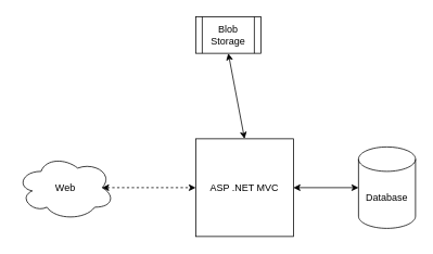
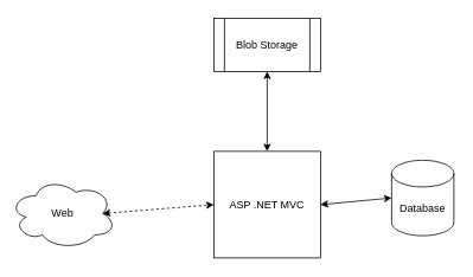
  <mxCell id="0" />
  <mxCell id="1" parent="0" />
  <mxCell id="2" value="ASP .NET MVC" style="whiteSpace=wrap;html=1;aspect=fixed;" vertex="1" parent="1"><mxGeometry x="240" y="170" width="120" height="120" as="geometry" /></mxCell>
- <mxCell id="3" value="Database" style="shape=cylinder3;whiteSpace=wrap;html=1;boundedLbl=1;backgroundOutline=1;size=15;" vertex="1" parent="1"><mxGeometry x="440" y="180" width="70" height="100" as="geometry" /></mxCell>
- <mxCell id="4" value="Blob Storage" style="shape=process;whiteSpace=wrap;html=1;backgroundOutline=1;" vertex="1" parent="1"><mxGeometry x="240" y="20" width="80" height="45" as="geometry" /></mxCell>
- <mxCell id="5" value="Web" style="ellipse;shape=cloud;whiteSpace=wrap;html=1;" vertex="1" parent="1"><mxGeometry x="20" y="190" width="120" height="80" as="geometry" /></mxCell>
+ <mxCell id="3" value="Database" style="shape=cylinder3;whiteSpace=wrap;html=1;boundedLbl=1;backgroundOutline=1;size=15;" vertex="1" parent="1"><mxGeometry x="440" y="180" width="70" height="85" as="geometry" /></mxCell>
+ <mxCell id="4" value="Blob Storage" style="shape=process;whiteSpace=wrap;html=1;backgroundOutline=1;" vertex="1" parent="1"><mxGeometry x="240" y="20" width="120" height="60" as="geometry" /></mxCell>
+ <mxCell id="5" value="Web" style="ellipse;shape=cloud;whiteSpace=wrap;html=1;" vertex="1" parent="1"><mxGeometry x="10" y="200" width="120" height="80" as="geometry" /></mxCell>
  <mxCell id="6" value="" style="endArrow=classic;startArrow=classic;html=1;rounded=0;exitX=0;exitY=0.5;exitDx=0;exitDy=0;exitPerimeter=0;entryX=1;entryY=0.5;entryDx=0;entryDy=0;" edge="1" parent="1" source="3" target="2"><mxGeometry width="50" height="50" relative="1" as="geometry"><mxPoint x="310" y="330" as="sourcePoint" /><mxPoint x="360" y="280" as="targetPoint" /><Array as="points" /></mxGeometry></mxCell>
  <mxCell id="7" value="" style="endArrow=classic;startArrow=classic;html=1;rounded=0;entryX=0.5;entryY=1;entryDx=0;entryDy=0;" edge="1" parent="1" target="4"><mxGeometry width="50" height="50" relative="1" as="geometry"><mxPoint x="300" y="170" as="sourcePoint" /><mxPoint x="360" y="280" as="targetPoint" /></mxGeometry></mxCell>
  <mxCell id="8" value="" style="endArrow=classic;startArrow=classic;html=1;rounded=0;entryX=0;entryY=0.5;entryDx=0;entryDy=0;exitX=0.875;exitY=0.5;exitDx=0;exitDy=0;exitPerimeter=0;dashed=1;" edge="1" parent="1" source="5" target="2"><mxGeometry width="50" height="50" relative="1" as="geometry"><mxPoint x="310" y="330" as="sourcePoint" /><mxPoint x="360" y="280" as="targetPoint" /></mxGeometry></mxCell>
